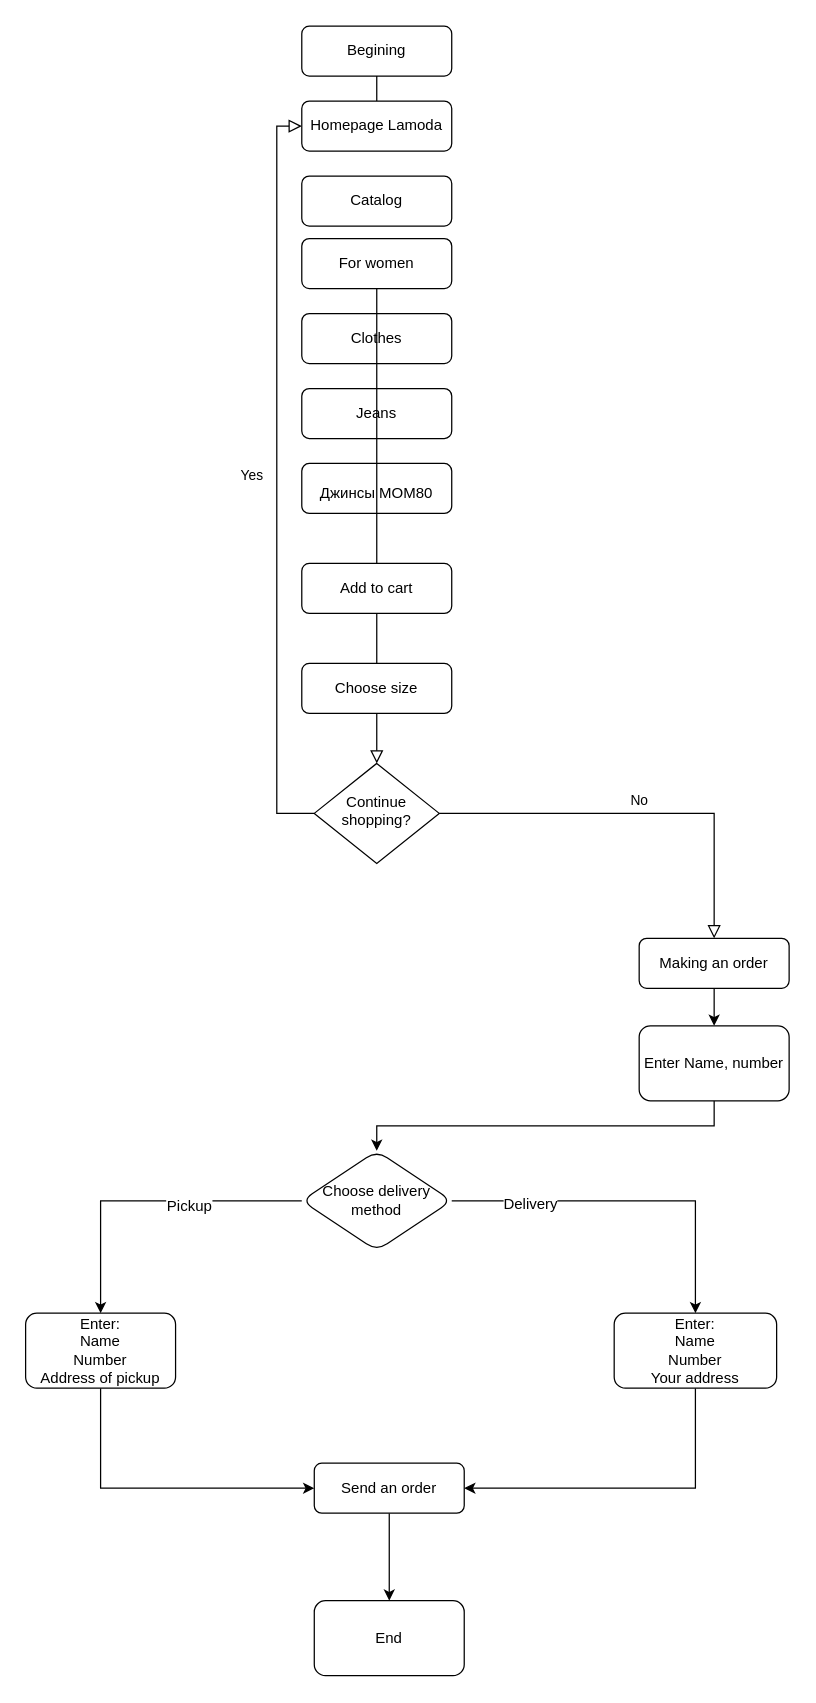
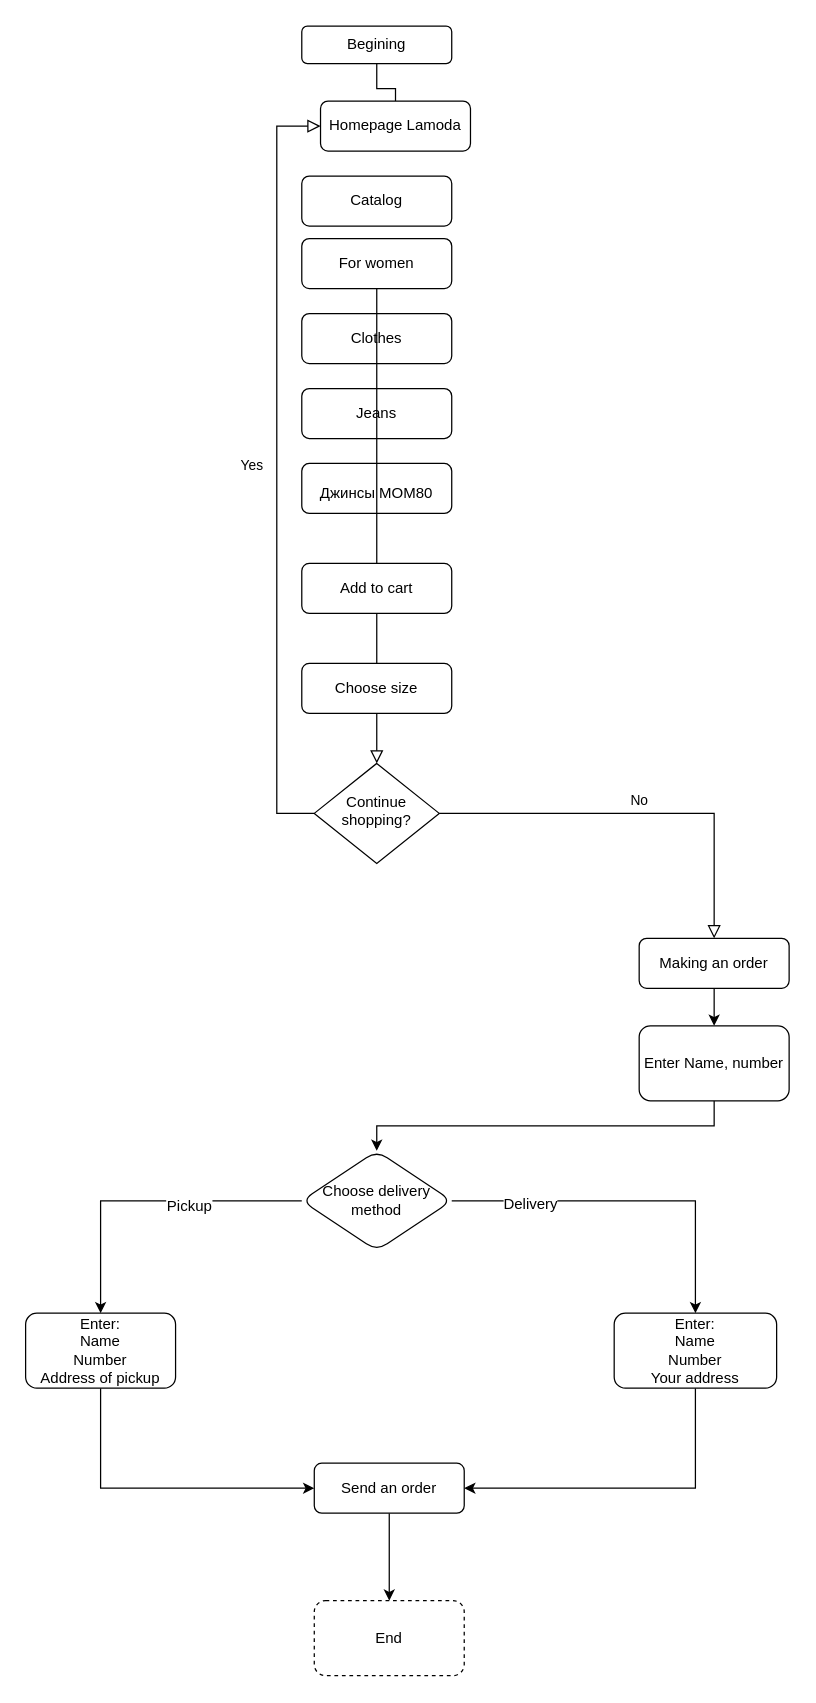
  <mxCell id="0" />
  <mxCell id="1" parent="0" />
  <mxCell id="2" value="" style="rounded=0;html=1;jettySize=auto;orthogonalLoop=1;fontSize=11;endArrow=block;endFill=0;endSize=8;strokeWidth=1;shadow=0;labelBackgroundColor=none;edgeStyle=orthogonalEdgeStyle;startArrow=none;" parent="1" source="16" target="6" edge="1"><mxGeometry relative="1" as="geometry"><Array as="points"><mxPoint x="301" y="640" /><mxPoint x="301" y="640" /></Array></mxGeometry></mxCell>
- <mxCell id="3" value="Begining" style="rounded=1;whiteSpace=wrap;html=1;fontSize=12;glass=0;strokeWidth=1;shadow=0;" parent="1" vertex="1"><mxGeometry x="241" y="20" width="120" height="40" as="geometry" /></mxCell>
+ <mxCell id="3" value="Begining" style="rounded=1;whiteSpace=wrap;html=1;fontSize=12;glass=0;strokeWidth=1;shadow=0;" parent="1" vertex="1"><mxGeometry x="241" y="20" width="120" height="30" as="geometry" /></mxCell>
  <mxCell id="4" value="Yes" style="rounded=0;html=1;jettySize=auto;orthogonalLoop=1;fontSize=11;endArrow=block;endFill=0;endSize=8;strokeWidth=1;shadow=0;labelBackgroundColor=none;edgeStyle=orthogonalEdgeStyle;entryX=0;entryY=0.5;entryDx=0;entryDy=0;" parent="1" source="6" target="9" edge="1"><mxGeometry y="20" relative="1" as="geometry"><mxPoint as="offset" /><mxPoint x="221" y="100" as="targetPoint" /><Array as="points"><mxPoint x="221" y="650" /><mxPoint x="221" y="100" /></Array></mxGeometry></mxCell>
  <mxCell id="5" value="No" style="edgeStyle=orthogonalEdgeStyle;rounded=0;html=1;jettySize=auto;orthogonalLoop=1;fontSize=11;endArrow=block;endFill=0;endSize=8;strokeWidth=1;shadow=0;labelBackgroundColor=none;" parent="1" source="6" target="8" edge="1"><mxGeometry y="10" relative="1" as="geometry"><mxPoint as="offset" /></mxGeometry></mxCell>
  <mxCell id="6" value="Continue shopping?" style="rhombus;whiteSpace=wrap;html=1;shadow=0;fontFamily=Helvetica;fontSize=12;align=center;strokeWidth=1;spacing=6;spacingTop=-4;" parent="1" vertex="1"><mxGeometry x="251" y="610" width="100" height="80" as="geometry" /></mxCell>
  <mxCell id="7" style="edgeStyle=orthogonalEdgeStyle;rounded=0;orthogonalLoop=1;jettySize=auto;html=1;exitX=0.5;exitY=1;exitDx=0;exitDy=0;fontSize=12;" edge="1" parent="1" source="8" target="20"><mxGeometry relative="1" as="geometry" /></mxCell>
  <mxCell id="8" value="Making an order" style="rounded=1;whiteSpace=wrap;html=1;fontSize=12;glass=0;strokeWidth=1;shadow=0;" parent="1" vertex="1"><mxGeometry x="511" y="750" width="120" height="40" as="geometry" /></mxCell>
- <mxCell id="9" value="Homepage Lamoda" style="rounded=1;whiteSpace=wrap;html=1;" vertex="1" parent="1"><mxGeometry x="241" y="80" width="120" height="40" as="geometry" /></mxCell>
+ <mxCell id="9" value="Homepage Lamoda" style="rounded=1;whiteSpace=wrap;html=1;" vertex="1" parent="1"><mxGeometry x="256" y="80" width="120" height="40" as="geometry" /></mxCell>
  <mxCell id="10" value="Catalog" style="rounded=1;whiteSpace=wrap;html=1;" vertex="1" parent="1"><mxGeometry x="241" y="140" width="120" height="40" as="geometry" /></mxCell>
  <mxCell id="11" value="Clothes" style="rounded=1;whiteSpace=wrap;html=1;" vertex="1" parent="1"><mxGeometry x="241" y="250" width="120" height="40" as="geometry" /></mxCell>
  <mxCell id="12" value="For women" style="rounded=1;whiteSpace=wrap;html=1;" vertex="1" parent="1"><mxGeometry x="241" y="190" width="120" height="40" as="geometry" /></mxCell>
  <mxCell id="13" value="" style="rounded=0;html=1;jettySize=auto;orthogonalLoop=1;fontSize=11;endArrow=none;endFill=0;endSize=8;strokeWidth=1;shadow=0;labelBackgroundColor=none;edgeStyle=orthogonalEdgeStyle;" edge="1" parent="1" source="3" target="9"><mxGeometry relative="1" as="geometry"><mxPoint x="311" y="50" as="sourcePoint" /><mxPoint x="311" y="550" as="targetPoint" /></mxGeometry></mxCell>
  <mxCell id="14" value="Jeans" style="rounded=1;whiteSpace=wrap;html=1;" vertex="1" parent="1"><mxGeometry x="241" y="310" width="120" height="40" as="geometry" /></mxCell>
  <mxCell id="15" value="&lt;h1 class=&quot;product-title-wrapper&quot;&gt;&lt;font style=&quot;font-size: 12px&quot;&gt;&lt;span class=&quot;product-title__model-name&quot;&gt;&lt;span style=&quot;font-weight: normal&quot;&gt;Джинсы MOM80&lt;/span&gt;&lt;/span&gt;&lt;/font&gt;&lt;/h1&gt;" style="rounded=1;whiteSpace=wrap;html=1;" vertex="1" parent="1"><mxGeometry x="241" y="370" width="120" height="40" as="geometry" /></mxCell>
  <mxCell id="16" value="Add to cart" style="rounded=1;whiteSpace=wrap;html=1;fontSize=12;" vertex="1" parent="1"><mxGeometry x="241" y="450" width="120" height="40" as="geometry" /></mxCell>
  <mxCell id="17" value="" style="rounded=0;html=1;jettySize=auto;orthogonalLoop=1;fontSize=11;endArrow=none;endFill=0;endSize=8;strokeWidth=1;shadow=0;labelBackgroundColor=none;edgeStyle=orthogonalEdgeStyle;startArrow=none;" edge="1" parent="1" source="12" target="16"><mxGeometry relative="1" as="geometry"><mxPoint x="301" y="230" as="sourcePoint" /><mxPoint x="311" y="550" as="targetPoint" /></mxGeometry></mxCell>
  <mxCell id="18" value="Choose size" style="rounded=1;whiteSpace=wrap;html=1;fontSize=12;" vertex="1" parent="1"><mxGeometry x="241" y="530" width="120" height="40" as="geometry" /></mxCell>
  <mxCell id="19" style="edgeStyle=orthogonalEdgeStyle;rounded=0;orthogonalLoop=1;jettySize=auto;html=1;exitX=0.5;exitY=1;exitDx=0;exitDy=0;entryX=0.5;entryY=0;entryDx=0;entryDy=0;fontSize=12;" edge="1" parent="1" source="20" target="25"><mxGeometry relative="1" as="geometry" /></mxCell>
  <mxCell id="20" value="Enter Name, number" style="rounded=1;whiteSpace=wrap;html=1;fontSize=12;" vertex="1" parent="1"><mxGeometry x="511" y="820" width="120" height="60" as="geometry" /></mxCell>
  <mxCell id="21" value="" style="edgeStyle=orthogonalEdgeStyle;rounded=0;orthogonalLoop=1;jettySize=auto;html=1;fontSize=12;" edge="1" parent="1" source="25" target="27"><mxGeometry relative="1" as="geometry" /></mxCell>
  <mxCell id="22" value="&lt;div&gt;Pickup&lt;/div&gt;" style="edgeLabel;html=1;align=center;verticalAlign=middle;resizable=0;points=[];fontSize=12;" vertex="1" connectable="0" parent="21"><mxGeometry x="-0.274" y="4" relative="1" as="geometry"><mxPoint as="offset" /></mxGeometry></mxCell>
  <mxCell id="23" value="" style="edgeStyle=orthogonalEdgeStyle;rounded=0;orthogonalLoop=1;jettySize=auto;html=1;fontSize=12;" edge="1" parent="1" source="25" target="29"><mxGeometry relative="1" as="geometry" /></mxCell>
  <mxCell id="24" value="Delivery" style="edgeLabel;html=1;align=center;verticalAlign=middle;resizable=0;points=[];fontSize=12;" vertex="1" connectable="0" parent="23"><mxGeometry x="-0.564" y="-2" relative="1" as="geometry"><mxPoint as="offset" /></mxGeometry></mxCell>
  <mxCell id="25" value="Choose delivery method" style="rhombus;whiteSpace=wrap;html=1;rounded=1;fontSize=12;" vertex="1" parent="1"><mxGeometry x="241" y="920" width="120" height="80" as="geometry" /></mxCell>
  <mxCell id="26" style="edgeStyle=orthogonalEdgeStyle;rounded=0;orthogonalLoop=1;jettySize=auto;html=1;entryX=0;entryY=0.5;entryDx=0;entryDy=0;fontSize=12;" edge="1" parent="1" source="27" target="31"><mxGeometry relative="1" as="geometry"><Array as="points"><mxPoint x="80" y="1190" /></Array></mxGeometry></mxCell>
  <mxCell id="27" value="&lt;div&gt;Enter: &lt;br&gt;&lt;/div&gt;&lt;div&gt;Name&lt;/div&gt;&lt;div&gt;Number&lt;/div&gt;&lt;div&gt;Address of pickup &lt;br&gt;&lt;/div&gt;" style="whiteSpace=wrap;html=1;rounded=1;" vertex="1" parent="1"><mxGeometry x="20" y="1050" width="120" height="60" as="geometry" /></mxCell>
  <mxCell id="28" style="edgeStyle=orthogonalEdgeStyle;rounded=0;orthogonalLoop=1;jettySize=auto;html=1;entryX=1;entryY=0.5;entryDx=0;entryDy=0;fontSize=12;" edge="1" parent="1" source="29" target="31"><mxGeometry relative="1" as="geometry"><Array as="points"><mxPoint x="556" y="1190" /></Array></mxGeometry></mxCell>
  <mxCell id="29" value="&lt;div&gt;Enter: &lt;br&gt;&lt;/div&gt;&lt;div&gt;Name&lt;/div&gt;&lt;div&gt;Number&lt;/div&gt;&lt;div&gt;Your address&lt;br&gt;&lt;/div&gt;" style="whiteSpace=wrap;html=1;rounded=1;" vertex="1" parent="1"><mxGeometry x="491" y="1050" width="130" height="60" as="geometry" /></mxCell>
  <mxCell id="30" value="" style="edgeStyle=orthogonalEdgeStyle;rounded=0;orthogonalLoop=1;jettySize=auto;html=1;fontSize=12;" edge="1" parent="1" source="31" target="32"><mxGeometry relative="1" as="geometry" /></mxCell>
  <mxCell id="31" value="Send an order" style="rounded=1;whiteSpace=wrap;html=1;fontSize=12;" vertex="1" parent="1"><mxGeometry x="251" y="1170" width="120" height="40" as="geometry" /></mxCell>
- <mxCell id="32" value="&lt;div&gt;End&lt;/div&gt;" style="whiteSpace=wrap;html=1;rounded=1;" vertex="1" parent="1"><mxGeometry x="251" y="1280" width="120" height="60" as="geometry" /></mxCell>
+ <mxCell id="32" value="&lt;div&gt;End&lt;/div&gt;" style="whiteSpace=wrap;html=1;rounded=1;dashed=1;" vertex="1" parent="1"><mxGeometry x="251" y="1280" width="120" height="60" as="geometry" /></mxCell>
